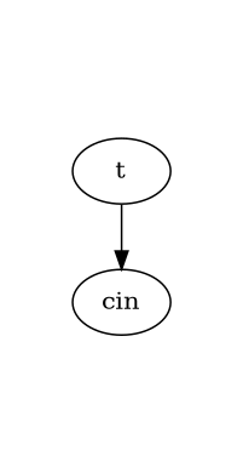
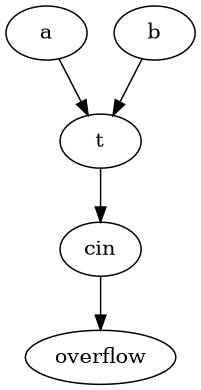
  strict digraph {
    node [complexity=3 importance=0.545454606204 rank=0.090909101034]
    t [importance=0.424242496644 rank=0.141414165548]
+   a [complexity=6]
    cin [importance=0.363636453234 rank=0.121212151078]
+   overflow [complexity=0 importance=0.242424343674 rank=0.0]
+   b [complexity=6]
    t -> cin
+   a -> t
+   cin -> overflow
+   b -> t
  }
